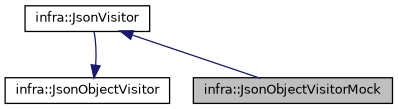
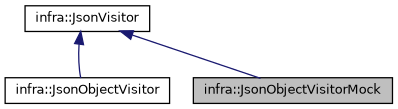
  digraph {
    node [color=black fillcolor=white fontname=Helvetica fontsize=10 shape=record style=filled]
    edge [color=midnightblue dir=back fontname=Helvetica fontsize=10 labelfontname=Helvetica labelfontsize=10 style=solid]
    n1 [fillcolor=grey75 fontcolor=black height=0.2 label="infra::JsonObjectVisitorMock" width=0.4]
    n2 [height=0.2 label="infra::JsonObjectVisitor" width=0.4]
    n3 [height=0.2 label="infra::JsonVisitor" width=0.4]
    n3 -> n1
-   n2 -> n3
+   n3 -> n2
  }
